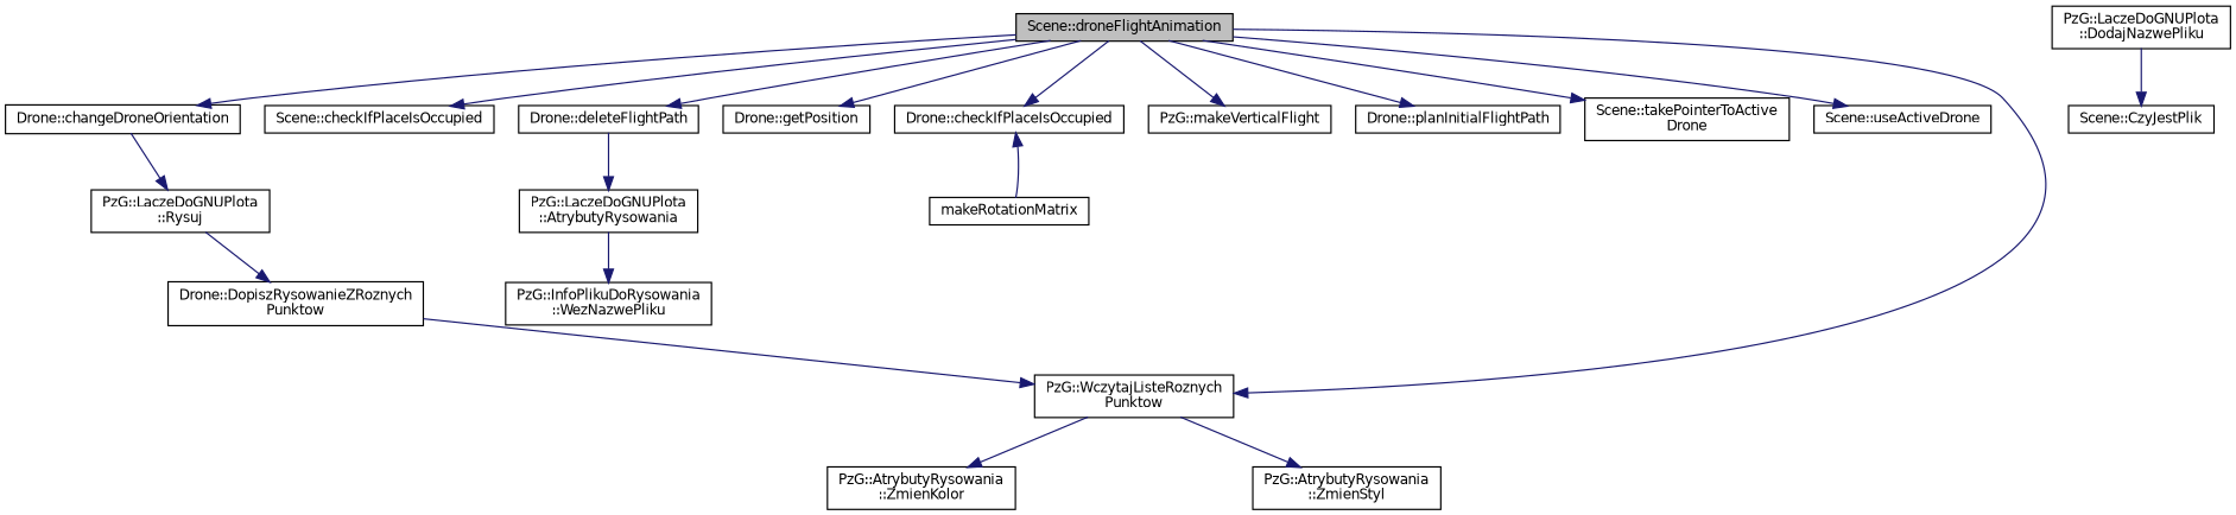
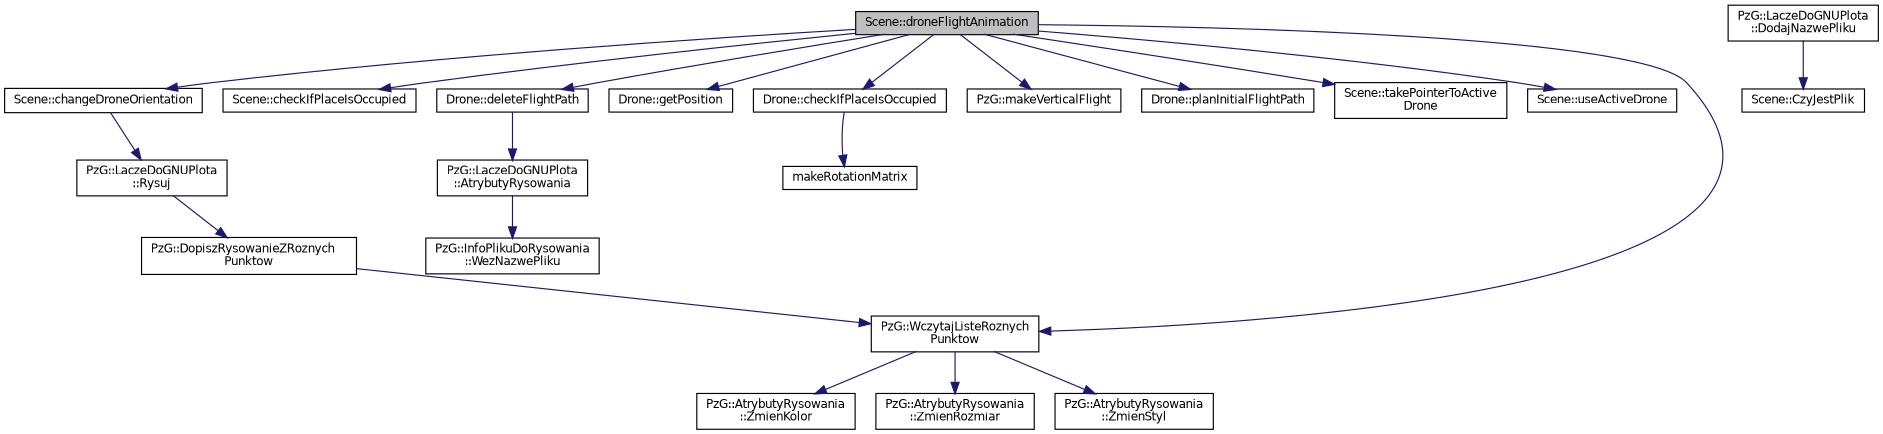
  digraph {
    rankdir=TB
    node [color=black fillcolor=white fontname=Helvetica fontsize=10 shape=record style=filled]
    edge [color=midnightblue fontname=Helvetica fontsize=10 labelfontname=Helvetica labelfontsize=10 style=solid]
    n1 [fillcolor=grey75 fontcolor=black height=0.2 label="Scene::droneFlightAnimation" width=0.4]
-   n2 [height=0.2 label="Drone::changeDroneOrientation" width=0.4]
+   n2 [height=0.2 label="Scene::changeDroneOrientation" width=0.4]
    n3 [height=0.2 label="Scene::checkIfPlaceIsOccupied" width=0.4]
    n4 [height=0.2 label="Drone::deleteFlightPath" width=0.4]
    n5 [height=0.2 label="Drone::getPosition" width=0.4]
    n6 [height=0.2 label="Drone::checkIfPlaceIsOccupied" width=0.4]
    n7 [height=0.2 label="PzG::makeVerticalFlight" width=0.4]
    n8 [height=0.2 label="Drone::planInitialFlightPath" width=0.4]
    n9 [height=0.2 label="Scene::takePointerToActive\lDrone" width=0.4]
    n10 [height=0.2 label="Scene::useActiveDrone" width=0.4]
    n11 [height=0.2 label="PzG::WczytajListeRoznych\lPunktow" width=0.4]
    n12 [height=0.2 label="PzG::LaczeDoGNUPlota\l::Rysuj" width=0.4]
-   n13 [height=0.2 label="Drone::DopiszRysowanieZRoznych\lPunktow" width=0.4]
+   n13 [height=0.2 label="PzG::DopiszRysowanieZRoznych\lPunktow" width=0.4]
    n14 [height=0.2 label="PzG::LaczeDoGNUPlota\l::AtrybutyRysowania" width=0.4]
    n15 [height=0.2 label=makeRotationMatrix width=0.4]
    n16 [height=0.2 label="PzG::AtrybutyRysowania\l::ZmienKolor" width=0.4]
+   n17 [height=0.2 label="PzG::AtrybutyRysowania\l::ZmienRozmiar" width=0.4]
    n18 [height=0.2 label="PzG::AtrybutyRysowania\l::ZmienStyl" width=0.4]
    n19 [height=0.2 label="PzG::InfoPlikuDoRysowania\l::WezNazwePliku" width=0.4]
    n20 [height=0.2 label="PzG::LaczeDoGNUPlota\l::DodajNazwePliku" width=0.4]
    n21 [height=0.2 label="Scene::CzyJestPlik" width=0.4]
    n1 -> n2
    n1 -> n3
    n1 -> n4
    n1 -> n5
    n1 -> n6
    n1 -> n7
    n1 -> n8
    n1 -> n9
    n1 -> n10
    n1 -> n11
    n2 -> n12
    n4 -> n14
-   n15 -> n6
+   n6 -> n15
    n11 -> n16
+   n11 -> n17
    n11 -> n18
    n12 -> n13
    n13 -> n11
    n14 -> n19
    n20 -> n21
  }
